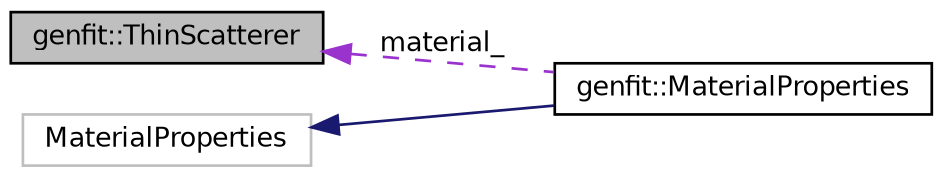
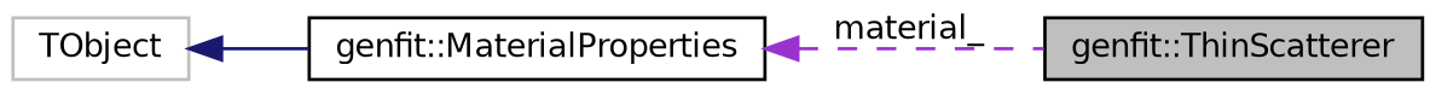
  digraph {
    rankdir=LR
    node [color=black fillcolor=white fontname=Helvetica fontsize=10 shape=record style=filled]
    edge [dir=back fontname=Helvetica fontsize=10 labelfontname=Helvetica labelfontsize=10]
    n1 [fillcolor=grey75 fontcolor=black height=0.2 label="genfit::ThinScatterer" width=0.4]
-   n2 [color=grey75 height=0.2 label=MaterialProperties width=0.4]
+   n2 [color=grey75 height=0.2 label=TObject width=0.4]
    n3 [height=0.2 label="genfit::MaterialProperties" width=0.4]
    n2 -> n3 [color=midnightblue style=solid]
-   n1 -> n3 [color=darkorchid3 label=" material_" style=dashed]
+   n3 -> n1 [color=darkorchid3 label=" material_" style=dashed]
  }
